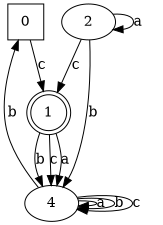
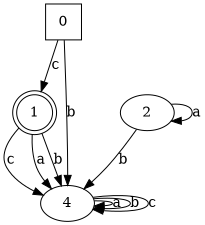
  digraph {
    rankdir=TB
    0 [shape=square]
    1 [shape=doublecircle]
    n3 [label=4]
    2
    0 -> 1 [label=c]
-   n3 -> 0 [label=b]
+   0 -> n3 [label=b]
    1 -> n3 [label=c]
    1 -> n3 [label=a]
    1 -> n3 [label=b]
    n3 -> n3 [label=a]
    n3 -> n3 [label=b]
    n3 -> n3 [label=c]
-   2 -> 1 [label=c]
    2 -> n3 [label=b]
    2 -> 2 [label=a]
  }
